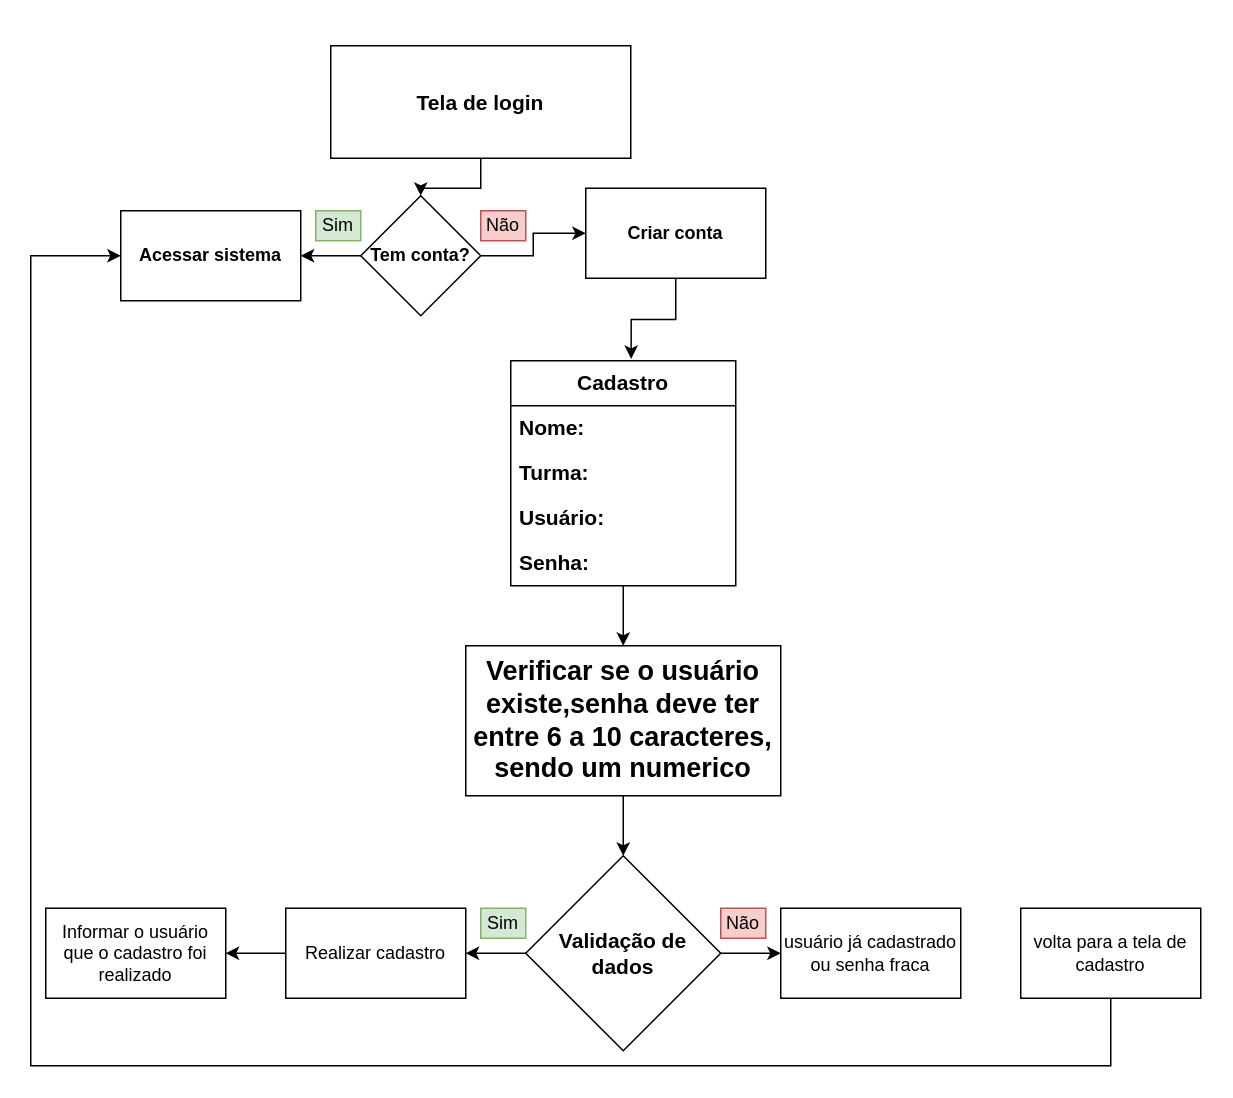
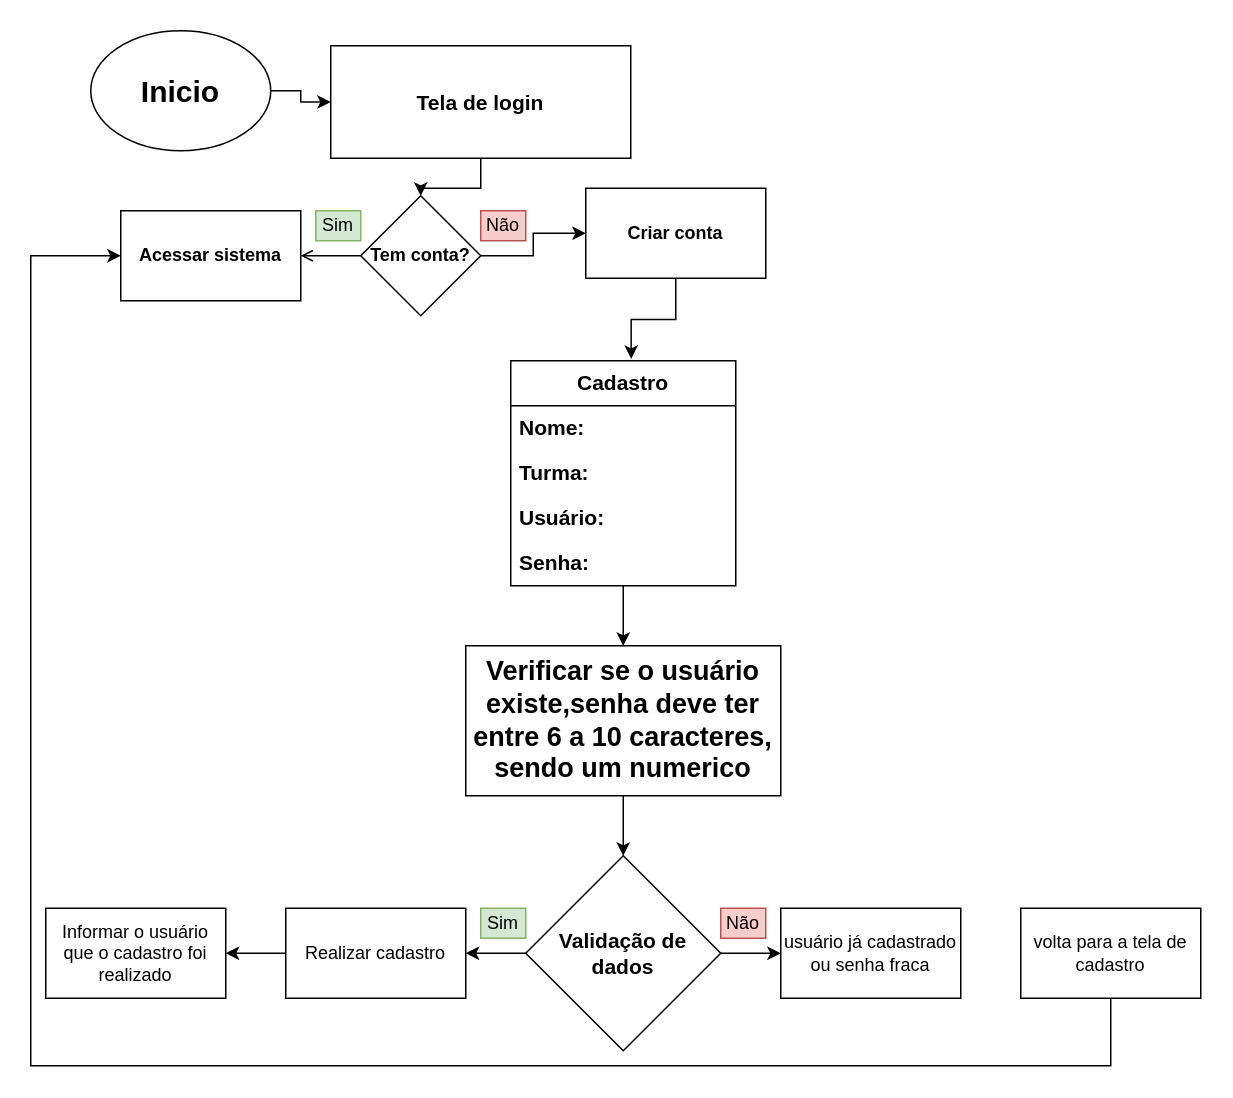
  <mxCell id="0" />
  <mxCell id="1" parent="0" />
+ <mxCell id="2" value="" style="edgeStyle=orthogonalEdgeStyle;rounded=0;orthogonalLoop=1;jettySize=auto;html=1;" edge="1" parent="1" source="3" target="22"><mxGeometry relative="1" as="geometry" /></mxCell>
+ <mxCell id="3" value="&lt;h1 style=&quot;font-size: 20px;&quot;&gt;Inicio&lt;/h1&gt;" style="ellipse;whiteSpace=wrap;html=1;fontSize=20;fontStyle=1" vertex="1" parent="1"><mxGeometry x="60" y="20" width="120" height="80" as="geometry" /></mxCell>
  <mxCell id="4" style="edgeStyle=orthogonalEdgeStyle;rounded=0;orthogonalLoop=1;jettySize=auto;html=1;entryX=0.5;entryY=0;entryDx=0;entryDy=0;" edge="1" parent="1" source="5" target="14"><mxGeometry relative="1" as="geometry" /></mxCell>
  <mxCell id="5" value="Cadastro" style="swimlane;fontStyle=1;childLayout=stackLayout;horizontal=1;startSize=30;horizontalStack=0;resizeParent=1;resizeParentMax=0;resizeLast=0;collapsible=1;marginBottom=0;whiteSpace=wrap;html=1;fontSize=14;" vertex="1" parent="1"><mxGeometry x="340" y="240" width="150" height="150" as="geometry" /></mxCell>
  <mxCell id="6" value="Nome:" style="text;strokeColor=none;fillColor=none;align=left;verticalAlign=middle;spacingLeft=4;spacingRight=4;overflow=hidden;points=[[0,0.5],[1,0.5]];portConstraint=eastwest;rotatable=0;whiteSpace=wrap;html=1;fontStyle=1;fontSize=14;" vertex="1" parent="5"><mxGeometry y="30" width="150" height="30" as="geometry" /></mxCell>
  <mxCell id="7" value="Turma:" style="text;strokeColor=none;fillColor=none;align=left;verticalAlign=middle;spacingLeft=4;spacingRight=4;overflow=hidden;points=[[0,0.5],[1,0.5]];portConstraint=eastwest;rotatable=0;whiteSpace=wrap;html=1;fontStyle=1;fontSize=14;" vertex="1" parent="5"><mxGeometry y="60" width="150" height="30" as="geometry" /></mxCell>
  <mxCell id="8" value="Usuário:" style="text;strokeColor=none;fillColor=none;align=left;verticalAlign=middle;spacingLeft=4;spacingRight=4;overflow=hidden;points=[[0,0.5],[1,0.5]];portConstraint=eastwest;rotatable=0;whiteSpace=wrap;html=1;fontStyle=1;fontSize=14;" vertex="1" parent="5"><mxGeometry y="90" width="150" height="30" as="geometry" /></mxCell>
  <mxCell id="9" value="Senha:" style="text;strokeColor=none;fillColor=none;align=left;verticalAlign=middle;spacingLeft=4;spacingRight=4;overflow=hidden;points=[[0,0.5],[1,0.5]];portConstraint=eastwest;rotatable=0;whiteSpace=wrap;html=1;fontStyle=1;fontSize=14;" vertex="1" parent="5"><mxGeometry y="120" width="150" height="30" as="geometry" /></mxCell>
  <mxCell id="10" style="edgeStyle=orthogonalEdgeStyle;rounded=0;orthogonalLoop=1;jettySize=auto;html=1;entryX=0;entryY=0.5;entryDx=0;entryDy=0;" edge="1" parent="1" source="12" target="18"><mxGeometry relative="1" as="geometry" /></mxCell>
  <mxCell id="11" style="edgeStyle=orthogonalEdgeStyle;rounded=0;orthogonalLoop=1;jettySize=auto;html=1;entryX=1;entryY=0.5;entryDx=0;entryDy=0;" edge="1" parent="1" source="12" target="20"><mxGeometry relative="1" as="geometry" /></mxCell>
  <mxCell id="12" value="Validação de dados" style="rhombus;whiteSpace=wrap;html=1;fontStyle=1;align=center;fontSize=14;" vertex="1" parent="1"><mxGeometry x="350" y="570" width="130" height="130" as="geometry" /></mxCell>
  <mxCell id="13" style="edgeStyle=orthogonalEdgeStyle;rounded=0;orthogonalLoop=1;jettySize=auto;html=1;entryX=0.5;entryY=0;entryDx=0;entryDy=0;" edge="1" parent="1" source="14" target="12"><mxGeometry relative="1" as="geometry" /></mxCell>
  <mxCell id="14" value="&lt;font style=&quot;font-size: 18px;&quot;&gt;Verificar se o usuário existe,senha deve ter entre 6 a 10 caracteres, sendo um numerico&lt;/font&gt;" style="rounded=0;whiteSpace=wrap;html=1;fontSize=18;fontStyle=1;align=center;" vertex="1" parent="1"><mxGeometry x="310" y="430" width="210" height="100" as="geometry" /></mxCell>
  <mxCell id="15" value="Informar o usuário que o cadastro foi realizado" style="rounded=0;whiteSpace=wrap;html=1;" vertex="1" parent="1"><mxGeometry x="30" y="605" width="120" height="60" as="geometry" /></mxCell>
  <mxCell id="16" value="Sim" style="rounded=0;whiteSpace=wrap;html=1;fillColor=#d5e8d4;strokeColor=#82b366;" vertex="1" parent="1"><mxGeometry x="320" y="605" width="30" height="20" as="geometry" /></mxCell>
  <mxCell id="17" value="Não" style="rounded=0;whiteSpace=wrap;html=1;fillColor=#f8cecc;strokeColor=#b85450;" vertex="1" parent="1"><mxGeometry x="480" y="605" width="30" height="20" as="geometry" /></mxCell>
  <mxCell id="18" value="usuário já cadastrado ou senha fraca" style="rounded=0;whiteSpace=wrap;html=1;" vertex="1" parent="1"><mxGeometry x="520" y="605" width="120" height="60" as="geometry" /></mxCell>
  <mxCell id="19" style="edgeStyle=orthogonalEdgeStyle;rounded=0;orthogonalLoop=1;jettySize=auto;html=1;entryX=1;entryY=0.5;entryDx=0;entryDy=0;" edge="1" parent="1" source="20" target="15"><mxGeometry relative="1" as="geometry" /></mxCell>
  <mxCell id="20" value="Realizar cadastro" style="rounded=0;whiteSpace=wrap;html=1;" vertex="1" parent="1"><mxGeometry x="190" y="605" width="120" height="60" as="geometry" /></mxCell>
  <mxCell id="21" value="" style="edgeStyle=orthogonalEdgeStyle;rounded=0;orthogonalLoop=1;jettySize=auto;html=1;" edge="1" parent="1" source="22" target="25"><mxGeometry relative="1" as="geometry" /></mxCell>
  <mxCell id="22" value="Tela de login" style="whiteSpace=wrap;html=1;fontSize=14;fontStyle=1;" vertex="1" parent="1"><mxGeometry x="220" y="30" width="200" height="75" as="geometry" /></mxCell>
- <mxCell id="23" value="" style="edgeStyle=orthogonalEdgeStyle;rounded=0;orthogonalLoop=1;jettySize=auto;html=1;" edge="1" parent="1" source="25" target="26"><mxGeometry relative="1" as="geometry" /></mxCell>
+ <mxCell id="23" value="" style="edgeStyle=orthogonalEdgeStyle;rounded=0;orthogonalLoop=1;jettySize=auto;html=1;endArrow=open;" edge="1" parent="1" source="25" target="26"><mxGeometry relative="1" as="geometry" /></mxCell>
  <mxCell id="24" value="" style="edgeStyle=orthogonalEdgeStyle;rounded=0;orthogonalLoop=1;jettySize=auto;html=1;" edge="1" parent="1" source="25" target="27"><mxGeometry relative="1" as="geometry" /></mxCell>
  <mxCell id="25" value="Tem conta?" style="rhombus;whiteSpace=wrap;html=1;fontSize=12;fontStyle=1;" vertex="1" parent="1"><mxGeometry x="240" y="130" width="80" height="80" as="geometry" /></mxCell>
  <mxCell id="26" value="Acessar sistema" style="whiteSpace=wrap;html=1;fontStyle=1;" vertex="1" parent="1"><mxGeometry x="80" y="140" width="120" height="60" as="geometry" /></mxCell>
  <mxCell id="27" value="Criar conta" style="whiteSpace=wrap;html=1;fontStyle=1;" vertex="1" parent="1"><mxGeometry x="390" y="125" width="120" height="60" as="geometry" /></mxCell>
  <mxCell id="28" value="Sim" style="rounded=0;whiteSpace=wrap;html=1;fillColor=#d5e8d4;strokeColor=#82b366;" vertex="1" parent="1"><mxGeometry x="210" y="140" width="30" height="20" as="geometry" /></mxCell>
  <mxCell id="29" value="Não" style="rounded=0;whiteSpace=wrap;html=1;fillColor=#f8cecc;strokeColor=#b85450;" vertex="1" parent="1"><mxGeometry x="320" y="140" width="30" height="20" as="geometry" /></mxCell>
  <mxCell id="30" style="edgeStyle=orthogonalEdgeStyle;rounded=0;orthogonalLoop=1;jettySize=auto;html=1;entryX=0.535;entryY=-0.008;entryDx=0;entryDy=0;entryPerimeter=0;" edge="1" parent="1" source="27" target="5"><mxGeometry relative="1" as="geometry" /></mxCell>
  <mxCell id="31" style="edgeStyle=orthogonalEdgeStyle;rounded=0;orthogonalLoop=1;jettySize=auto;html=1;entryX=0;entryY=0.5;entryDx=0;entryDy=0;exitX=0.5;exitY=1;exitDx=0;exitDy=0;" edge="1" parent="1" source="32" target="26"><mxGeometry relative="1" as="geometry"><mxPoint x="600" y="713" as="sourcePoint" /><mxPoint x="0" y="247.5" as="targetPoint" /><Array as="points"><mxPoint x="740" y="710" /><mxPoint x="20" y="710" /><mxPoint x="20" y="170" /></Array></mxGeometry></mxCell>
  <mxCell id="32" value="volta para a tela de cadastro" style="rounded=0;whiteSpace=wrap;html=1;" vertex="1" parent="1"><mxGeometry x="680" y="605" width="120" height="60" as="geometry" /></mxCell>
